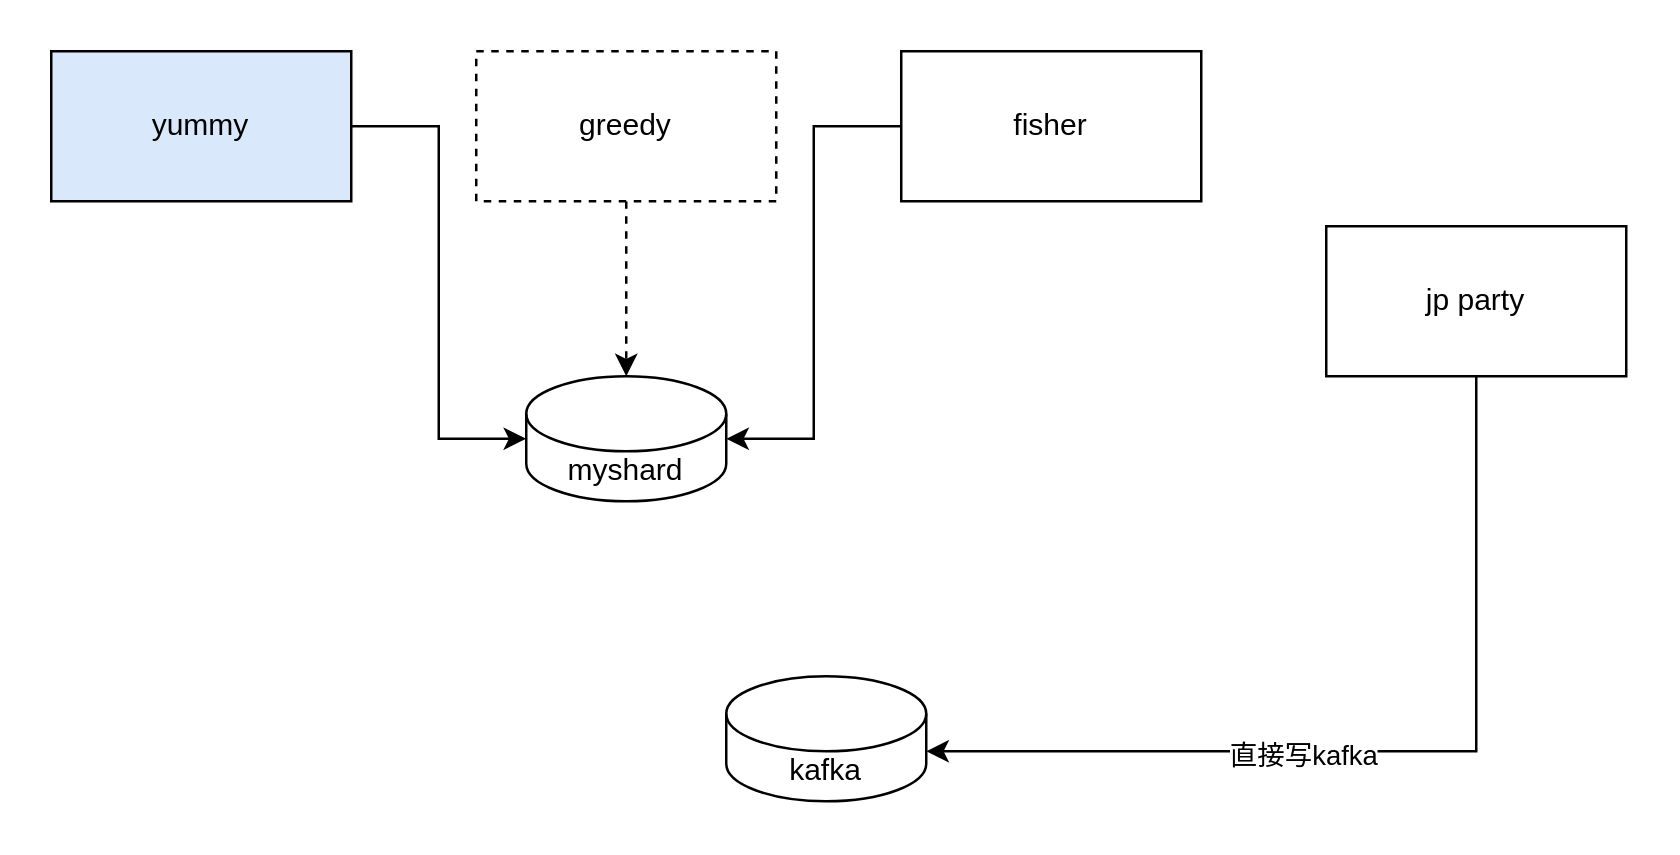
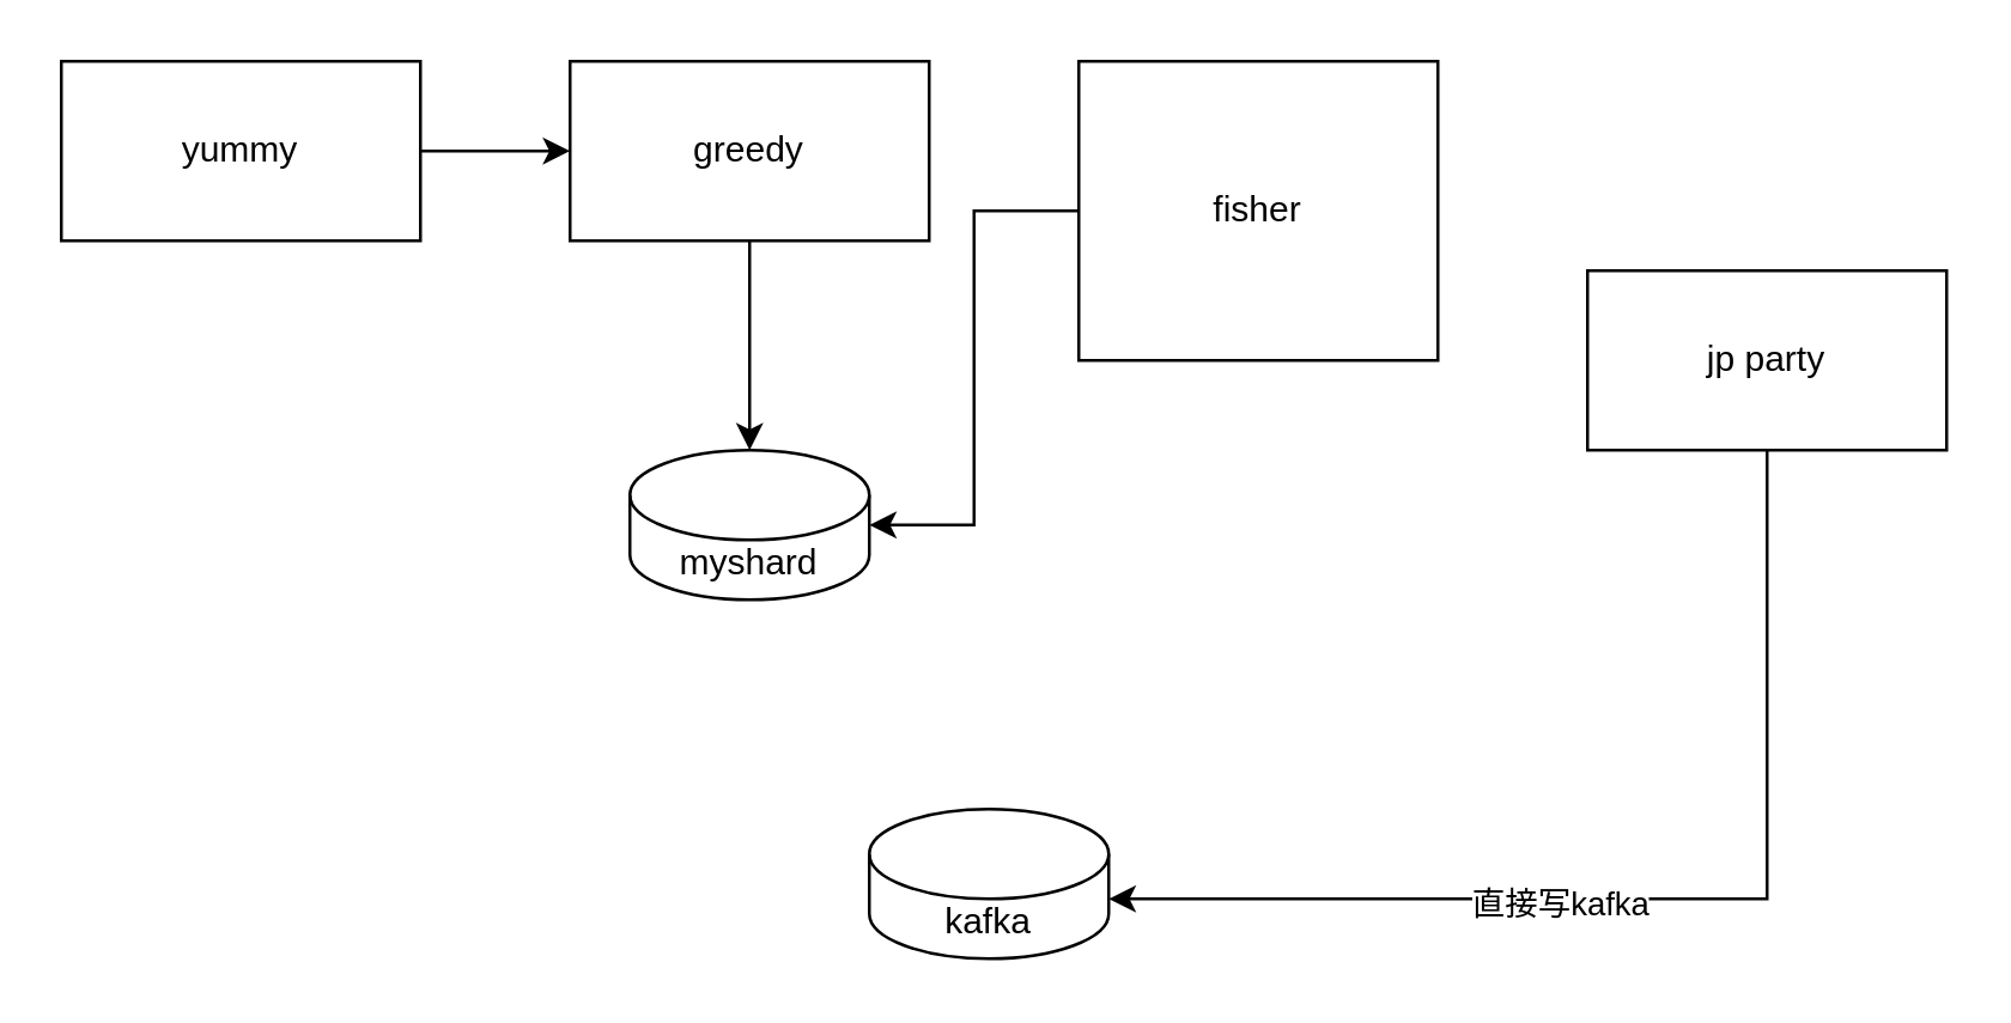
  <mxCell id="0" />
  <mxCell id="1" parent="0" />
- <mxCell id="2" style="edgeStyle=orthogonalEdgeStyle;rounded=0;orthogonalLoop=1;jettySize=auto;html=1;entryX=0;entryY=0.5;entryDx=0;entryDy=0;entryPerimeter=0;" edge="1" parent="1" source="3" target="11"><mxGeometry relative="1" as="geometry" /></mxCell>
- <mxCell id="3" value="yummy" style="rounded=0;whiteSpace=wrap;html=1;fillColor=#dae8fc;" vertex="1" parent="1"><mxGeometry x="20" y="20" width="120" height="60" as="geometry" /></mxCell>
- <mxCell id="4" style="edgeStyle=orthogonalEdgeStyle;rounded=0;orthogonalLoop=1;jettySize=auto;html=1;entryX=0.5;entryY=0;entryDx=0;entryDy=0;entryPerimeter=0;dashed=1;" edge="1" parent="1" source="5" target="11"><mxGeometry relative="1" as="geometry" /></mxCell>
- <mxCell id="5" value="greedy" style="rounded=0;whiteSpace=wrap;html=1;dashed=1;" vertex="1" parent="1"><mxGeometry x="190" y="20" width="120" height="60" as="geometry" /></mxCell>
+ <mxCell id="2" style="edgeStyle=orthogonalEdgeStyle;rounded=0;orthogonalLoop=1;jettySize=auto;html=1;" edge="1" parent="1" source="3" target="5"><mxGeometry relative="1" as="geometry" /></mxCell>
+ <mxCell id="3" value="yummy" style="rounded=0;whiteSpace=wrap;html=1;" vertex="1" parent="1"><mxGeometry x="20" y="20" width="120" height="60" as="geometry" /></mxCell>
+ <mxCell id="4" style="edgeStyle=orthogonalEdgeStyle;rounded=0;orthogonalLoop=1;jettySize=auto;html=1;entryX=0.5;entryY=0;entryDx=0;entryDy=0;entryPerimeter=0;" edge="1" parent="1" source="5" target="11"><mxGeometry relative="1" as="geometry" /></mxCell>
+ <mxCell id="5" value="greedy" style="rounded=0;whiteSpace=wrap;html=1;" vertex="1" parent="1"><mxGeometry x="190" y="20" width="120" height="60" as="geometry" /></mxCell>
  <mxCell id="6" style="edgeStyle=orthogonalEdgeStyle;rounded=0;orthogonalLoop=1;jettySize=auto;html=1;entryX=1;entryY=0.5;entryDx=0;entryDy=0;entryPerimeter=0;" edge="1" parent="1" source="7" target="11"><mxGeometry relative="1" as="geometry" /></mxCell>
- <mxCell id="7" value="fisher" style="rounded=0;whiteSpace=wrap;html=1;" vertex="1" parent="1"><mxGeometry x="360" y="20" width="120" height="60" as="geometry" /></mxCell>
+ <mxCell id="7" value="fisher" style="rounded=0;whiteSpace=wrap;html=1;" vertex="1" parent="1"><mxGeometry x="360" y="20" width="120" height="100" as="geometry" /></mxCell>
  <mxCell id="8" style="edgeStyle=orthogonalEdgeStyle;rounded=0;orthogonalLoop=1;jettySize=auto;html=1;entryX=1;entryY=0;entryDx=0;entryDy=30;entryPerimeter=0;" edge="1" parent="1" source="10" target="12"><mxGeometry relative="1" as="geometry"><Array as="points"><mxPoint x="590" y="300" /></Array></mxGeometry></mxCell>
  <mxCell id="9" value="直接写kafka" style="edgeLabel;html=1;align=center;verticalAlign=middle;resizable=0;points=[];" vertex="1" connectable="0" parent="8"><mxGeometry x="0.191" y="1" relative="1" as="geometry"><mxPoint as="offset" /></mxGeometry></mxCell>
  <mxCell id="10" value="jp party" style="rounded=0;whiteSpace=wrap;html=1;" vertex="1" parent="1"><mxGeometry x="530" y="90" width="120" height="60" as="geometry" /></mxCell>
  <mxCell id="11" value="myshard" style="shape=cylinder3;whiteSpace=wrap;html=1;boundedLbl=1;backgroundOutline=1;size=15;" vertex="1" parent="1"><mxGeometry x="210" y="150" width="80" height="50" as="geometry" /></mxCell>
  <mxCell id="12" value="kafka" style="shape=cylinder3;whiteSpace=wrap;html=1;boundedLbl=1;backgroundOutline=1;size=15;" vertex="1" parent="1"><mxGeometry x="290" y="270" width="80" height="50" as="geometry" /></mxCell>
